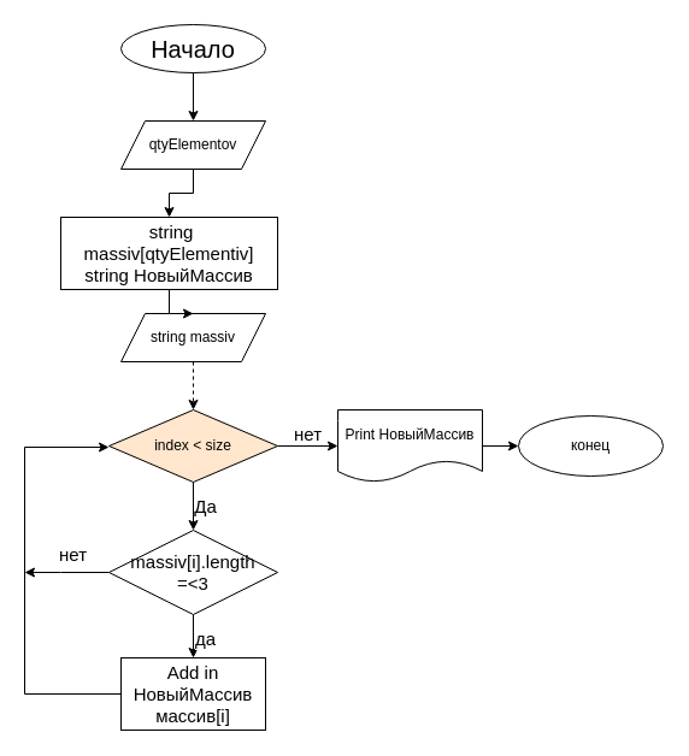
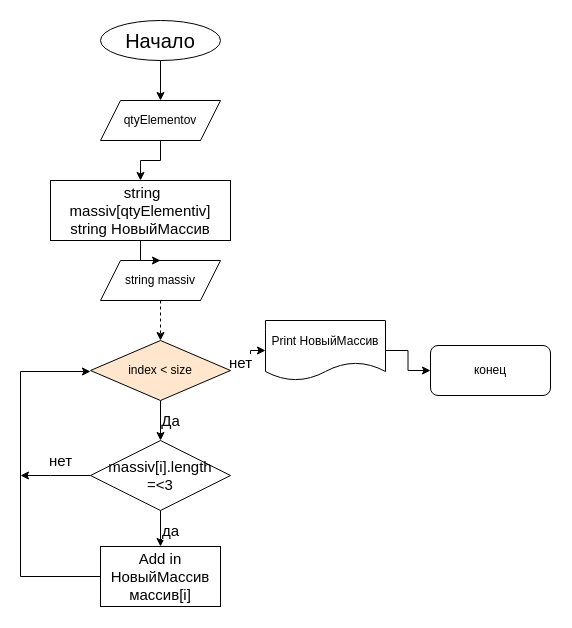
  <mxCell id="0" />
  <mxCell id="1" parent="0" />
  <mxCell id="2" value="&lt;font style=&quot;font-size: 20px;&quot;&gt;Начало&lt;/font&gt;" style="ellipse;whiteSpace=wrap;html=1;" vertex="1" parent="1"><mxGeometry x="100" width="120" height="40" as="geometry" y="20" /></mxCell>
  <mxCell id="3" value="" style="edgeStyle=orthogonalEdgeStyle;rounded=0;orthogonalLoop=1;jettySize=auto;html=1;fontSize=15;" edge="1" parent="1" source="4" target="19"><mxGeometry relative="1" as="geometry" /></mxCell>
  <mxCell id="4" value="qtyElementov" style="shape=parallelogram;perimeter=parallelogramPerimeter;whiteSpace=wrap;html=1;fixedSize=1;" vertex="1" parent="1"><mxGeometry x="100" y="100" width="120" height="40" as="geometry" /></mxCell>
  <mxCell id="5" value="Да" style="edgeStyle=orthogonalEdgeStyle;rounded=0;orthogonalLoop=1;jettySize=auto;html=1;fontSize=15;" edge="1" parent="1" source="7" target="10"><mxGeometry y="10" relative="1" as="geometry"><mxPoint as="offset" /></mxGeometry></mxCell>
  <mxCell id="6" value="нет" style="edgeStyle=orthogonalEdgeStyle;rounded=0;orthogonalLoop=1;jettySize=auto;html=1;fontSize=15;" edge="1" parent="1" source="7" target="14"><mxGeometry y="10" relative="1" as="geometry"><mxPoint as="offset" /></mxGeometry></mxCell>
  <mxCell id="7" value="index &amp;lt; size" style="rhombus;whiteSpace=wrap;html=1;fillColor=#ffe6cc;" vertex="1" parent="1"><mxGeometry x="90" y="340" width="140" height="60" as="geometry" /></mxCell>
  <mxCell id="8" value="да" style="edgeStyle=orthogonalEdgeStyle;rounded=0;orthogonalLoop=1;jettySize=auto;html=1;fontSize=15;" edge="1" parent="1" source="10" target="12"><mxGeometry x="0.273" y="10" relative="1" as="geometry"><mxPoint as="offset" /></mxGeometry></mxCell>
  <mxCell id="9" value="нет" style="edgeStyle=orthogonalEdgeStyle;rounded=0;orthogonalLoop=1;jettySize=auto;html=1;exitX=0;exitY=0.5;exitDx=0;exitDy=0;fontSize=15;" edge="1" parent="1" source="10"><mxGeometry x="-0.143" y="-15" relative="1" as="geometry"><mxPoint x="20" y="475" as="targetPoint" /><Array as="points"><mxPoint x="50" y="475" /><mxPoint x="50" y="475" /></Array><mxPoint as="offset" /></mxGeometry></mxCell>
  <mxCell id="10" value="massiv[i].length &lt;br&gt;=&amp;lt;3" style="rhombus;whiteSpace=wrap;html=1;fontSize=15;" vertex="1" parent="1"><mxGeometry x="90" y="440" width="140" height="70" as="geometry" /></mxCell>
  <mxCell id="11" style="edgeStyle=orthogonalEdgeStyle;rounded=0;orthogonalLoop=1;jettySize=auto;html=1;exitX=0;exitY=0.5;exitDx=0;exitDy=0;entryX=0;entryY=0.5;entryDx=0;entryDy=0;fontSize=15;" edge="1" parent="1"><mxGeometry relative="1" as="geometry"><mxPoint x="100" y="576" as="sourcePoint" /><mxPoint x="90" y="371" as="targetPoint" /><Array as="points"><mxPoint x="20" y="576" /><mxPoint x="20" y="371" /></Array></mxGeometry></mxCell>
  <mxCell id="12" value="Add in НовыйМассив массив[i]" style="whiteSpace=wrap;html=1;fontSize=15;" vertex="1" parent="1"><mxGeometry x="100" y="546" width="120" height="60" as="geometry" /></mxCell>
  <mxCell id="13" value="" style="edgeStyle=orthogonalEdgeStyle;rounded=0;orthogonalLoop=1;jettySize=auto;html=1;fontSize=15;" edge="1" parent="1" source="14" target="15"><mxGeometry relative="1" as="geometry" /></mxCell>
- <mxCell id="14" value="Print НовыйМассив" style="shape=document;whiteSpace=wrap;html=1;boundedLbl=1;" vertex="1" parent="1"><mxGeometry x="280" y="340" width="120" height="60" as="geometry" /></mxCell>
- <mxCell id="15" value="конец" style="ellipse;whiteSpace=wrap;html=1;" vertex="1" parent="1"><mxGeometry x="430" y="345" width="120" height="50" as="geometry" /></mxCell>
+ <mxCell id="14" value="Print НовыйМассив" style="shape=document;whiteSpace=wrap;html=1;boundedLbl=1;" vertex="1" parent="1"><mxGeometry x="265" y="320" width="120" height="60" as="geometry" /></mxCell>
+ <mxCell id="15" value="конец" style="whiteSpace=wrap;html=1;rounded=1;" vertex="1" parent="1"><mxGeometry x="430" y="345" width="120" height="50" as="geometry" /></mxCell>
  <mxCell id="16" value="" style="endArrow=classic;html=1;rounded=0;fontSize=15;exitX=0.5;exitY=1;exitDx=0;exitDy=0;entryX=0.5;entryY=0;entryDx=0;entryDy=0;" edge="1" parent="1" source="2" target="4"><mxGeometry width="50" height="50" relative="1" as="geometry"><mxPoint x="160" y="130" as="sourcePoint" /><mxPoint x="180" y="230" as="targetPoint" /></mxGeometry></mxCell>
  <mxCell id="17" value="string massiv" style="shape=parallelogram;perimeter=parallelogramPerimeter;whiteSpace=wrap;html=1;fixedSize=1;" vertex="1" parent="1"><mxGeometry x="100" y="260" width="120" height="40" as="geometry" /></mxCell>
  <mxCell id="18" value="" style="edgeStyle=orthogonalEdgeStyle;rounded=0;orthogonalLoop=1;jettySize=auto;html=1;fontSize=15;" edge="1" parent="1" source="19" target="17"><mxGeometry relative="1" as="geometry" /></mxCell>
  <mxCell id="19" value="&amp;nbsp;string massiv[qtyElementiv]&lt;br&gt;string НовыйМассив" style="rounded=0;whiteSpace=wrap;html=1;fontSize=15;" vertex="1" parent="1"><mxGeometry x="50" y="180" width="180" height="60" as="geometry" /></mxCell>
  <mxCell id="20" value="" style="endArrow=classic;html=1;rounded=0;fontSize=15;entryX=0.5;entryY=0;entryDx=0;entryDy=0;exitX=0.5;exitY=1;exitDx=0;exitDy=0;dashed=1;" edge="1" parent="1" source="17" target="7"><mxGeometry width="50" height="50" relative="1" as="geometry"><mxPoint x="130" y="310" as="sourcePoint" /><mxPoint x="180" y="260" as="targetPoint" /></mxGeometry></mxCell>
